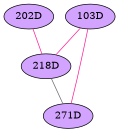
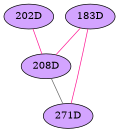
  graph {
    node [fillcolor="#D3A4FF" style=radial]
    edge [color=deeppink penwidth=1]
-   "183D" [label="103D"]
-   "208D" [label="218D"]
+   "183D"
+   "208D"
    n3 [label="271D"]
    n4 [label="202D"]
    "183D" -- "208D"
    "183D" -- n3
    "208D" -- n3 [color=gray40]
    n4 -- "208D"
  }
